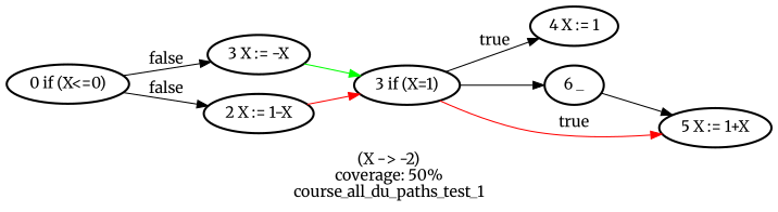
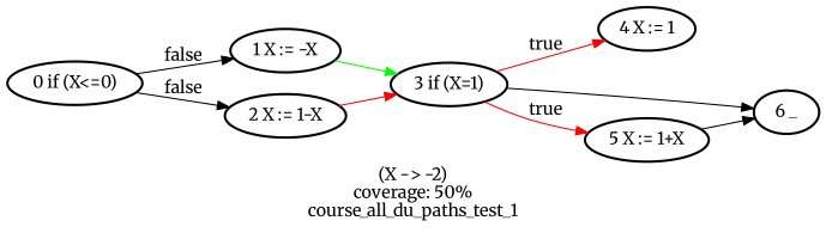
  digraph {
    fontname=Merriweather
    label="(X -> -2)\ncoverage: 50%\ncourse_all_du_paths_test_1"
    rankdir=LR
    node [fontname=Merriweather style=bold]
    edge [fontname=Merriweather]
-   "1 X := -X" [label="3 X := -X"]
+   "1 X := -X"
    "3 if (X=1)"
    "4 X := 1"
    "6 _"
    "5 X := 1+X"
    "2 X := 1-X"
    "0 if (X<=0)"
    "1 X := -X" -> "3 if (X=1)" [color=green]
-   "3 if (X=1)" -> "4 X := 1" [label=true]
+   "3 if (X=1)" -> "4 X := 1" [label=true color=red]
    "3 if (X=1)" -> "6 _"
    "3 if (X=1)" -> "5 X := 1+X" [color=red label=true]
-   "6 _" -> "5 X := 1+X"
+   "5 X := 1+X" -> "6 _"
    "2 X := 1-X" -> "3 if (X=1)" [color=red]
    "0 if (X<=0)" -> "1 X := -X" [label=false]
    "0 if (X<=0)" -> "2 X := 1-X" [label=false]
  }
